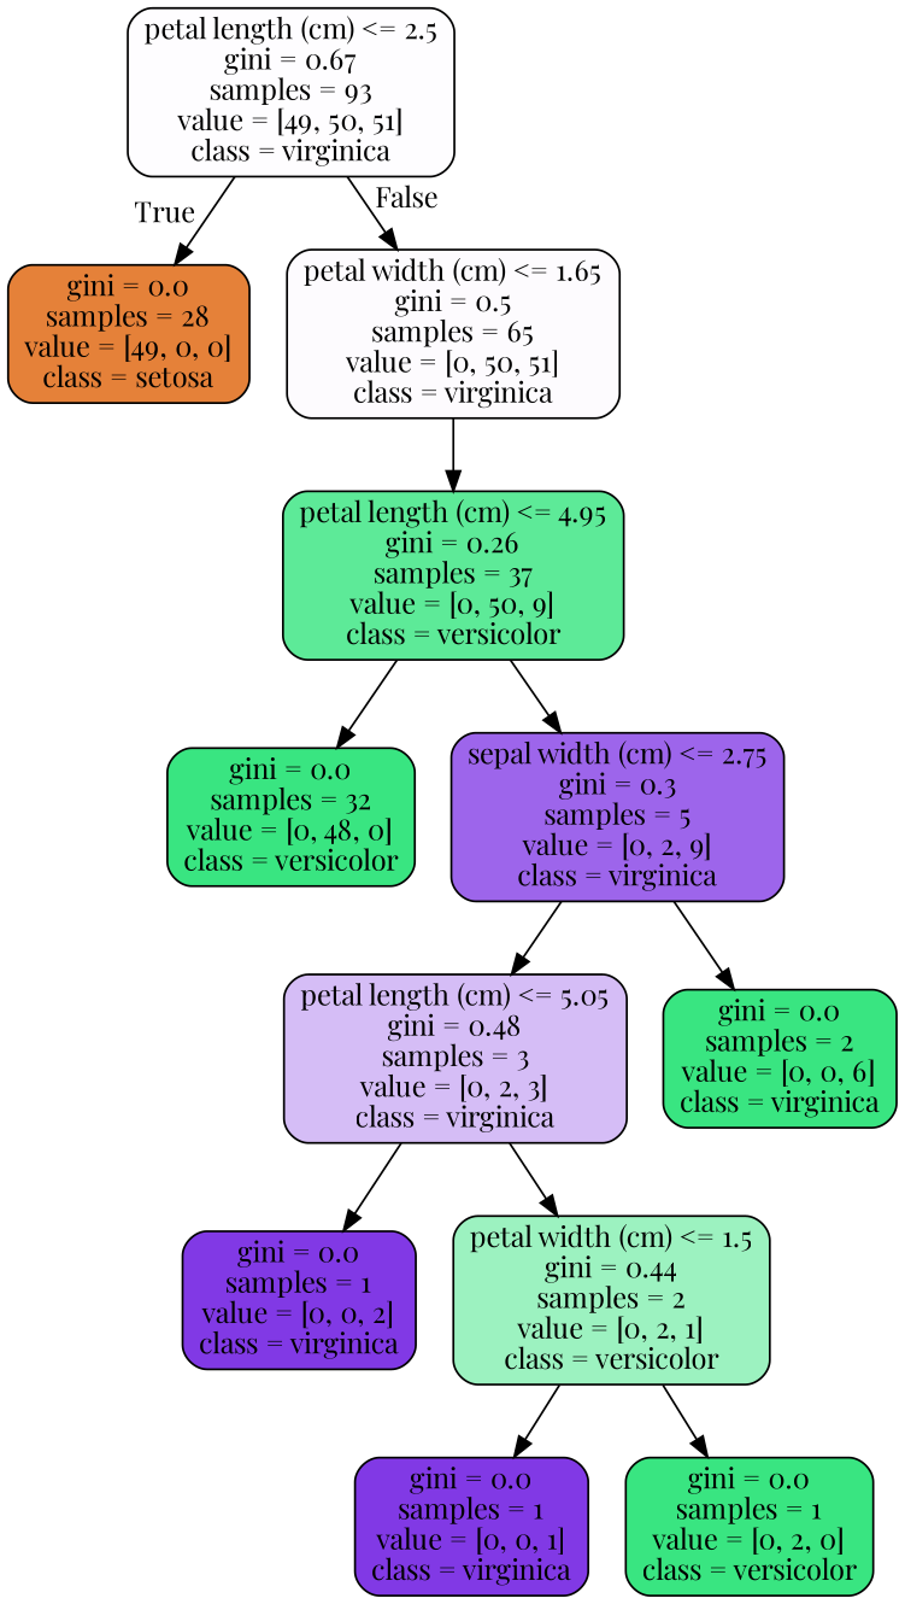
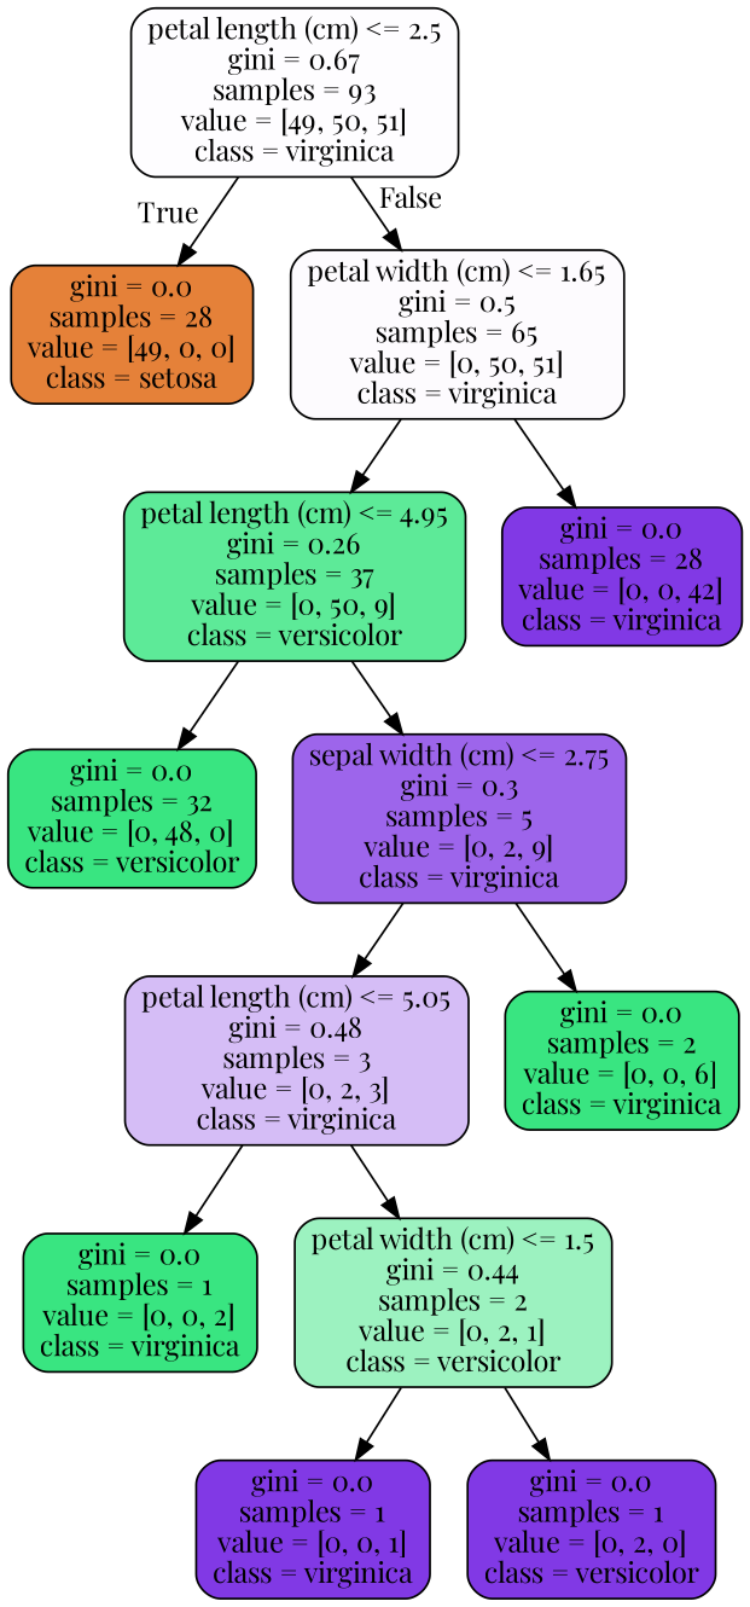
  digraph {
    fontname="Playfair Display"
    node [color=black fillcolor="#8139e5" fontname="Playfair Display" shape=box style="filled, rounded"]
    edge [fontname="Playfair Display"]
    n1 [fillcolor="#fefdff" label="petal length (cm) <= 2.5\ngini = 0.67\nsamples = 93\nvalue = [49, 50, 51]\nclass = virginica"]
    n2 [fillcolor="#e58139" label="gini = 0.0\nsamples = 28\nvalue = [49, 0, 0]\nclass = setosa"]
    n3 [fillcolor="#fdfbfe" label="petal width (cm) <= 1.65\ngini = 0.5\nsamples = 65\nvalue = [0, 50, 51]\nclass = virginica"]
    n4 [fillcolor="#5dea98" label="petal length (cm) <= 4.95\ngini = 0.26\nsamples = 37\nvalue = [0, 50, 9]\nclass = versicolor"]
+   n5 [label="gini = 0.0\nsamples = 28\nvalue = [0, 0, 42]\nclass = virginica"]
    n6 [fillcolor="#39e581" label="gini = 0.0\nsamples = 32\nvalue = [0, 48, 0]\nclass = versicolor"]
    n7 [fillcolor="#9d65eb" label="sepal width (cm) <= 2.75\ngini = 0.3\nsamples = 5\nvalue = [0, 2, 9]\nclass = virginica"]
    n8 [fillcolor="#d5bdf6" label="petal length (cm) <= 5.05\ngini = 0.48\nsamples = 3\nvalue = [0, 2, 3]\nclass = virginica"]
    n9 [fillcolor="#39e581" label="gini = 0.0\nsamples = 2\nvalue = [0, 0, 6]\nclass = virginica"]
-   n10 [label="gini = 0.0\nsamples = 1\nvalue = [0, 0, 2]\nclass = virginica"]
+   n10 [fillcolor="#39e581" label="gini = 0.0\nsamples = 1\nvalue = [0, 0, 2]\nclass = virginica"]
    n11 [fillcolor="#9cf2c0" label="petal width (cm) <= 1.5\ngini = 0.44\nsamples = 2\nvalue = [0, 2, 1]\nclass = versicolor"]
    n12 [label="gini = 0.0\nsamples = 1\nvalue = [0, 0, 1]\nclass = virginica"]
-   n13 [fillcolor="#39e581" label="gini = 0.0\nsamples = 1\nvalue = [0, 2, 0]\nclass = versicolor"]
+   n13 [label="gini = 0.0\nsamples = 1\nvalue = [0, 2, 0]\nclass = versicolor"]
    n1 -> n2 [headlabel=True labelangle=45 labeldistance=2.5]
    n1 -> n3 [headlabel=False labelangle=-45 labeldistance=2.5]
    n3 -> n4
+   n3 -> n5
    n4 -> n6
    n4 -> n7
    n7 -> n8
    n7 -> n9
    n8 -> n10
    n8 -> n11
    n11 -> n12
    n11 -> n13
  }
